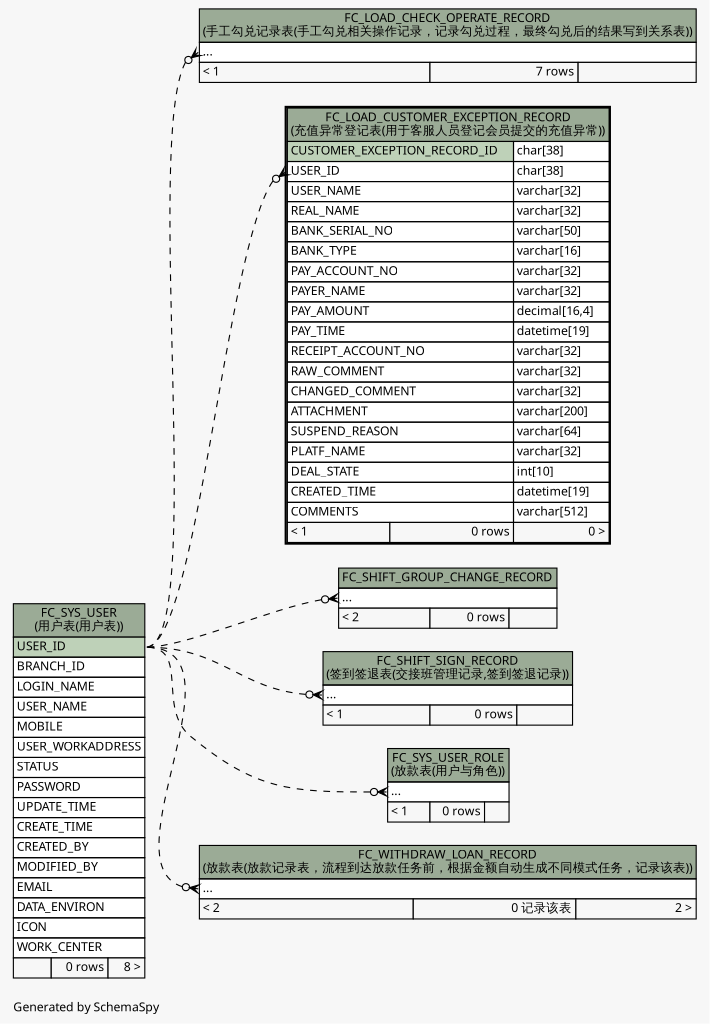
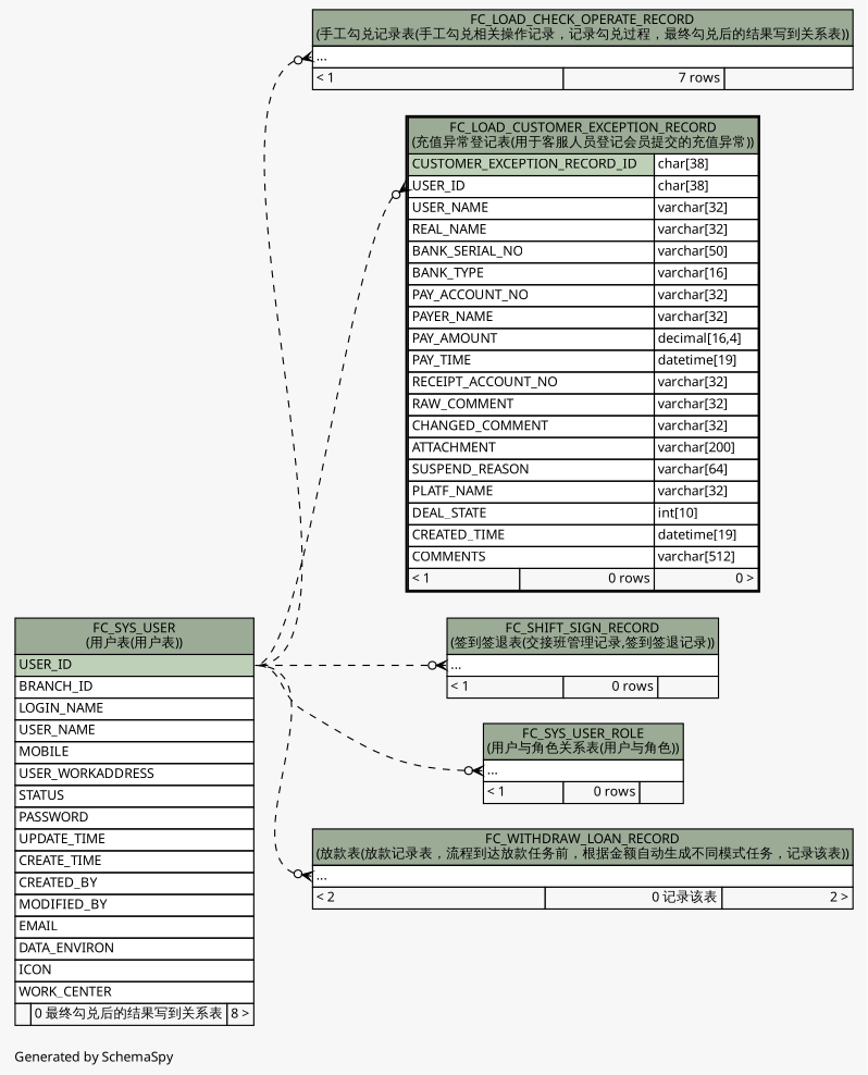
  digraph {
    bgcolor="#f7f7f7"
    fontname="Microsoft YaHei"
    fontsize=11
    label="\nGenerated by SchemaSpy"
    labeljust=l
    nodesep=0.18
    rankdir=RL
    ranksep=0.46
    node [fontname="Microsoft YaHei" fontsize=11 shape=plaintext]
    edge [arrowhead=none arrowsize=0.8 arrowtail=crowodot dir=back headport="USER_ID:e" style=dashed tailport="elipses:w"]
-   n1 [label=<     <TABLE BORDER="0" CELLBORDER="1" CELLSPACING="0" BGCOLOR="#ffffff">       <TR><TD COLSPAN="3" BGCOLOR="#9bab96" ALIGN="CENTER">FC_SYS_USER<br/>(用户表(用户表))</TD></TR>       <TR><TD PORT="USER_ID" COLSPAN="3" BGCOLOR="#bed1b8" ALIGN="LEFT">USER_ID</TD></TR>       <TR><TD PORT="BRANCH_ID" COLSPAN="3" ALIGN="LEFT">BRANCH_ID</TD></TR>       <TR><TD PORT="LOGIN_NAME" COLSPAN="3" ALIGN="LEFT">LOGIN_NAME</TD></TR>       <TR><TD PORT="USER_NAME" COLSPAN="3" ALIGN="LEFT">USER_NAME</TD></TR>       <TR><TD PORT="MOBILE" COLSPAN="3" ALIGN="LEFT">MOBILE</TD></TR>       <TR><TD PORT="USER_WORKADDRESS" COLSPAN="3" ALIGN="LEFT">USER_WORKADDRESS</TD></TR>       <TR><TD PORT="STATUS" COLSPAN="3" ALIGN="LEFT">STATUS</TD></TR>       <TR><TD PORT="PASSWORD" COLSPAN="3" ALIGN="LEFT">PASSWORD</TD></TR>       <TR><TD PORT="UPDATE_TIME" COLSPAN="3" ALIGN="LEFT">UPDATE_TIME</TD></TR>       <TR><TD PORT="CREATE_TIME" COLSPAN="3" ALIGN="LEFT">CREATE_TIME</TD></TR>       <TR><TD PORT="CREATED_BY" COLSPAN="3" ALIGN="LEFT">CREATED_BY</TD></TR>       <TR><TD PORT="MODIFIED_BY" COLSPAN="3" ALIGN="LEFT">MODIFIED_BY</TD></TR>       <TR><TD PORT="EMAIL" COLSPAN="3" ALIGN="LEFT">EMAIL</TD></TR>       <TR><TD PORT="DATA_ENVIRON" COLSPAN="3" ALIGN="LEFT">DATA_ENVIRON</TD></TR>       <TR><TD PORT="ICON" COLSPAN="3" ALIGN="LEFT">ICON</TD></TR>       <TR><TD PORT="WORK_CENTER" COLSPAN="3" ALIGN="LEFT">WORK_CENTER</TD></TR>       <TR><TD ALIGN="LEFT" BGCOLOR="#f7f7f7">  </TD><TD ALIGN="RIGHT" BGCOLOR="#f7f7f7">0 rows</TD><TD ALIGN="RIGHT" BGCOLOR="#f7f7f7">8 &gt;</TD></TR>     </TABLE>>]
+   n1 [label=<     <TABLE BORDER="0" CELLBORDER="1" CELLSPACING="0" BGCOLOR="#ffffff">       <TR><TD COLSPAN="3" BGCOLOR="#9bab96" ALIGN="CENTER">FC_SYS_USER<br/>(用户表(用户表))</TD></TR>       <TR><TD PORT="USER_ID" COLSPAN="3" BGCOLOR="#bed1b8" ALIGN="LEFT">USER_ID</TD></TR>       <TR><TD PORT="BRANCH_ID" COLSPAN="3" ALIGN="LEFT">BRANCH_ID</TD></TR>       <TR><TD PORT="LOGIN_NAME" COLSPAN="3" ALIGN="LEFT">LOGIN_NAME</TD></TR>       <TR><TD PORT="USER_NAME" COLSPAN="3" ALIGN="LEFT">USER_NAME</TD></TR>       <TR><TD PORT="MOBILE" COLSPAN="3" ALIGN="LEFT">MOBILE</TD></TR>       <TR><TD PORT="USER_WORKADDRESS" COLSPAN="3" ALIGN="LEFT">USER_WORKADDRESS</TD></TR>       <TR><TD PORT="STATUS" COLSPAN="3" ALIGN="LEFT">STATUS</TD></TR>       <TR><TD PORT="PASSWORD" COLSPAN="3" ALIGN="LEFT">PASSWORD</TD></TR>       <TR><TD PORT="UPDATE_TIME" COLSPAN="3" ALIGN="LEFT">UPDATE_TIME</TD></TR>       <TR><TD PORT="CREATE_TIME" COLSPAN="3" ALIGN="LEFT">CREATE_TIME</TD></TR>       <TR><TD PORT="CREATED_BY" COLSPAN="3" ALIGN="LEFT">CREATED_BY</TD></TR>       <TR><TD PORT="MODIFIED_BY" COLSPAN="3" ALIGN="LEFT">MODIFIED_BY</TD></TR>       <TR><TD PORT="EMAIL" COLSPAN="3" ALIGN="LEFT">EMAIL</TD></TR>       <TR><TD PORT="DATA_ENVIRON" COLSPAN="3" ALIGN="LEFT">DATA_ENVIRON</TD></TR>       <TR><TD PORT="ICON" COLSPAN="3" ALIGN="LEFT">ICON</TD></TR>       <TR><TD PORT="WORK_CENTER" COLSPAN="3" ALIGN="LEFT">WORK_CENTER</TD></TR>       <TR><TD ALIGN="LEFT" BGCOLOR="#f7f7f7">  </TD><TD ALIGN="RIGHT" BGCOLOR="#f7f7f7">0 最终勾兑后的结果写到关系表</TD><TD ALIGN="RIGHT" BGCOLOR="#f7f7f7">8 &gt;</TD></TR>     </TABLE>>]
    n2 [label=<     <TABLE BORDER="0" CELLBORDER="1" CELLSPACING="0" BGCOLOR="#ffffff">       <TR><TD COLSPAN="3" BGCOLOR="#9bab96" ALIGN="CENTER">FC_LOAD_CHECK_OPERATE_RECORD<br/>(手工勾兑记录表(手工勾兑相关操作记录，记录勾兑过程，最终勾兑后的结果写到关系表))</TD></TR>       <TR><TD PORT="elipses" COLSPAN="3" ALIGN="LEFT">...</TD></TR>       <TR><TD ALIGN="LEFT" BGCOLOR="#f7f7f7">&lt; 1</TD><TD ALIGN="RIGHT" BGCOLOR="#f7f7f7">7 rows</TD><TD ALIGN="RIGHT" BGCOLOR="#f7f7f7">  </TD></TR>     </TABLE>>]
    n3 [label=<     <TABLE BORDER="2" CELLBORDER="1" CELLSPACING="0" BGCOLOR="#ffffff">       <TR><TD COLSPAN="3" BGCOLOR="#9bab96" ALIGN="CENTER">FC_LOAD_CUSTOMER_EXCEPTION_RECORD<br/>(充值异常登记表(用于客服人员登记会员提交的充值异常))</TD></TR>       <TR><TD PORT="CUSTOMER_EXCEPTION_RECORD_ID" COLSPAN="2" BGCOLOR="#bed1b8" ALIGN="LEFT">CUSTOMER_EXCEPTION_RECORD_ID</TD><TD PORT="CUSTOMER_EXCEPTION_RECORD_ID.type" ALIGN="LEFT">char[38]</TD></TR>       <TR><TD PORT="USER_ID" COLSPAN="2" ALIGN="LEFT">USER_ID</TD><TD PORT="USER_ID.type" ALIGN="LEFT">char[38]</TD></TR>       <TR><TD PORT="USER_NAME" COLSPAN="2" ALIGN="LEFT">USER_NAME</TD><TD PORT="USER_NAME.type" ALIGN="LEFT">varchar[32]</TD></TR>       <TR><TD PORT="REAL_NAME" COLSPAN="2" ALIGN="LEFT">REAL_NAME</TD><TD PORT="REAL_NAME.type" ALIGN="LEFT">varchar[32]</TD></TR>       <TR><TD PORT="BANK_SERIAL_NO" COLSPAN="2" ALIGN="LEFT">BANK_SERIAL_NO</TD><TD PORT="BANK_SERIAL_NO.type" ALIGN="LEFT">varchar[50]</TD></TR>       <TR><TD PORT="BANK_TYPE" COLSPAN="2" ALIGN="LEFT">BANK_TYPE</TD><TD PORT="BANK_TYPE.type" ALIGN="LEFT">varchar[16]</TD></TR>       <TR><TD PORT="PAY_ACCOUNT_NO" COLSPAN="2" ALIGN="LEFT">PAY_ACCOUNT_NO</TD><TD PORT="PAY_ACCOUNT_NO.type" ALIGN="LEFT">varchar[32]</TD></TR>       <TR><TD PORT="PAYER_NAME" COLSPAN="2" ALIGN="LEFT">PAYER_NAME</TD><TD PORT="PAYER_NAME.type" ALIGN="LEFT">varchar[32]</TD></TR>       <TR><TD PORT="PAY_AMOUNT" COLSPAN="2" ALIGN="LEFT">PAY_AMOUNT</TD><TD PORT="PAY_AMOUNT.type" ALIGN="LEFT">decimal[16,4]</TD></TR>       <TR><TD PORT="PAY_TIME" COLSPAN="2" ALIGN="LEFT">PAY_TIME</TD><TD PORT="PAY_TIME.type" ALIGN="LEFT">datetime[19]</TD></TR>       <TR><TD PORT="RECEIPT_ACCOUNT_NO" COLSPAN="2" ALIGN="LEFT">RECEIPT_ACCOUNT_NO</TD><TD PORT="RECEIPT_ACCOUNT_NO.type" ALIGN="LEFT">varchar[32]</TD></TR>       <TR><TD PORT="RAW_COMMENT" COLSPAN="2" ALIGN="LEFT">RAW_COMMENT</TD><TD PORT="RAW_COMMENT.type" ALIGN="LEFT">varchar[32]</TD></TR>       <TR><TD PORT="CHANGED_COMMENT" COLSPAN="2" ALIGN="LEFT">CHANGED_COMMENT</TD><TD PORT="CHANGED_COMMENT.type" ALIGN="LEFT">varchar[32]</TD></TR>       <TR><TD PORT="ATTACHMENT" COLSPAN="2" ALIGN="LEFT">ATTACHMENT</TD><TD PORT="ATTACHMENT.type" ALIGN="LEFT">varchar[200]</TD></TR>       <TR><TD PORT="SUSPEND_REASON" COLSPAN="2" ALIGN="LEFT">SUSPEND_REASON</TD><TD PORT="SUSPEND_REASON.type" ALIGN="LEFT">varchar[64]</TD></TR>       <TR><TD PORT="PLATF_NAME" COLSPAN="2" ALIGN="LEFT">PLATF_NAME</TD><TD PORT="PLATF_NAME.type" ALIGN="LEFT">varchar[32]</TD></TR>       <TR><TD PORT="DEAL_STATE" COLSPAN="2" ALIGN="LEFT">DEAL_STATE</TD><TD PORT="DEAL_STATE.type" ALIGN="LEFT">int[10]</TD></TR>       <TR><TD PORT="CREATED_TIME" COLSPAN="2" ALIGN="LEFT">CREATED_TIME</TD><TD PORT="CREATED_TIME.type" ALIGN="LEFT">datetime[19]</TD></TR>       <TR><TD PORT="COMMENTS" COLSPAN="2" ALIGN="LEFT">COMMENTS</TD><TD PORT="COMMENTS.type" ALIGN="LEFT">varchar[512]</TD></TR>       <TR><TD ALIGN="LEFT" BGCOLOR="#f7f7f7">&lt; 1</TD><TD ALIGN="RIGHT" BGCOLOR="#f7f7f7">0 rows</TD><TD ALIGN="RIGHT" BGCOLOR="#f7f7f7">0 &gt;</TD></TR>     </TABLE>>]
-   n4 [label=<     <TABLE BORDER="0" CELLBORDER="1" CELLSPACING="0" BGCOLOR="#ffffff">       <TR><TD COLSPAN="3" BGCOLOR="#9bab96" ALIGN="CENTER">FC_SHIFT_GROUP_CHANGE_RECORD</TD></TR>       <TR><TD PORT="elipses" COLSPAN="3" ALIGN="LEFT">...</TD></TR>       <TR><TD ALIGN="LEFT" BGCOLOR="#f7f7f7">&lt; 2</TD><TD ALIGN="RIGHT" BGCOLOR="#f7f7f7">0 rows</TD><TD ALIGN="RIGHT" BGCOLOR="#f7f7f7">  </TD></TR>     </TABLE>>]
    n5 [label=<     <TABLE BORDER="0" CELLBORDER="1" CELLSPACING="0" BGCOLOR="#ffffff">       <TR><TD COLSPAN="3" BGCOLOR="#9bab96" ALIGN="CENTER">FC_SHIFT_SIGN_RECORD<br/>(签到签退表(交接班管理记录,签到签退记录))</TD></TR>       <TR><TD PORT="elipses" COLSPAN="3" ALIGN="LEFT">...</TD></TR>       <TR><TD ALIGN="LEFT" BGCOLOR="#f7f7f7">&lt; 1</TD><TD ALIGN="RIGHT" BGCOLOR="#f7f7f7">0 rows</TD><TD ALIGN="RIGHT" BGCOLOR="#f7f7f7">  </TD></TR>     </TABLE>>]
-   n6 [label=<     <TABLE BORDER="0" CELLBORDER="1" CELLSPACING="0" BGCOLOR="#ffffff">       <TR><TD COLSPAN="3" BGCOLOR="#9bab96" ALIGN="CENTER">FC_SYS_USER_ROLE<br/>(放款表(用户与角色))</TD></TR>       <TR><TD PORT="elipses" COLSPAN="3" ALIGN="LEFT">...</TD></TR>       <TR><TD ALIGN="LEFT" BGCOLOR="#f7f7f7">&lt; 1</TD><TD ALIGN="RIGHT" BGCOLOR="#f7f7f7">0 rows</TD><TD ALIGN="RIGHT" BGCOLOR="#f7f7f7">  </TD></TR>     </TABLE>>]
+   n6 [label=<     <TABLE BORDER="0" CELLBORDER="1" CELLSPACING="0" BGCOLOR="#ffffff">       <TR><TD COLSPAN="3" BGCOLOR="#9bab96" ALIGN="CENTER">FC_SYS_USER_ROLE<br/>(用户与角色关系表(用户与角色))</TD></TR>       <TR><TD PORT="elipses" COLSPAN="3" ALIGN="LEFT">...</TD></TR>       <TR><TD ALIGN="LEFT" BGCOLOR="#f7f7f7">&lt; 1</TD><TD ALIGN="RIGHT" BGCOLOR="#f7f7f7">0 rows</TD><TD ALIGN="RIGHT" BGCOLOR="#f7f7f7">  </TD></TR>     </TABLE>>]
    n7 [label=<     <TABLE BORDER="0" CELLBORDER="1" CELLSPACING="0" BGCOLOR="#ffffff">       <TR><TD COLSPAN="3" BGCOLOR="#9bab96" ALIGN="CENTER">FC_WITHDRAW_LOAN_RECORD<br/>(放款表(放款记录表，流程到达放款任务前，根据金额自动生成不同模式任务，记录该表))</TD></TR>       <TR><TD PORT="elipses" COLSPAN="3" ALIGN="LEFT">...</TD></TR>       <TR><TD ALIGN="LEFT" BGCOLOR="#f7f7f7">&lt; 2</TD><TD ALIGN="RIGHT" BGCOLOR="#f7f7f7">0 记录该表</TD><TD ALIGN="RIGHT" BGCOLOR="#f7f7f7">2 &gt;</TD></TR>     </TABLE>>]
    n2 -> n1
    n3 -> n1 [tailport="USER_ID:w"]
-   n4 -> n1
    n5 -> n1
    n6 -> n1
    n7 -> n1
  }
